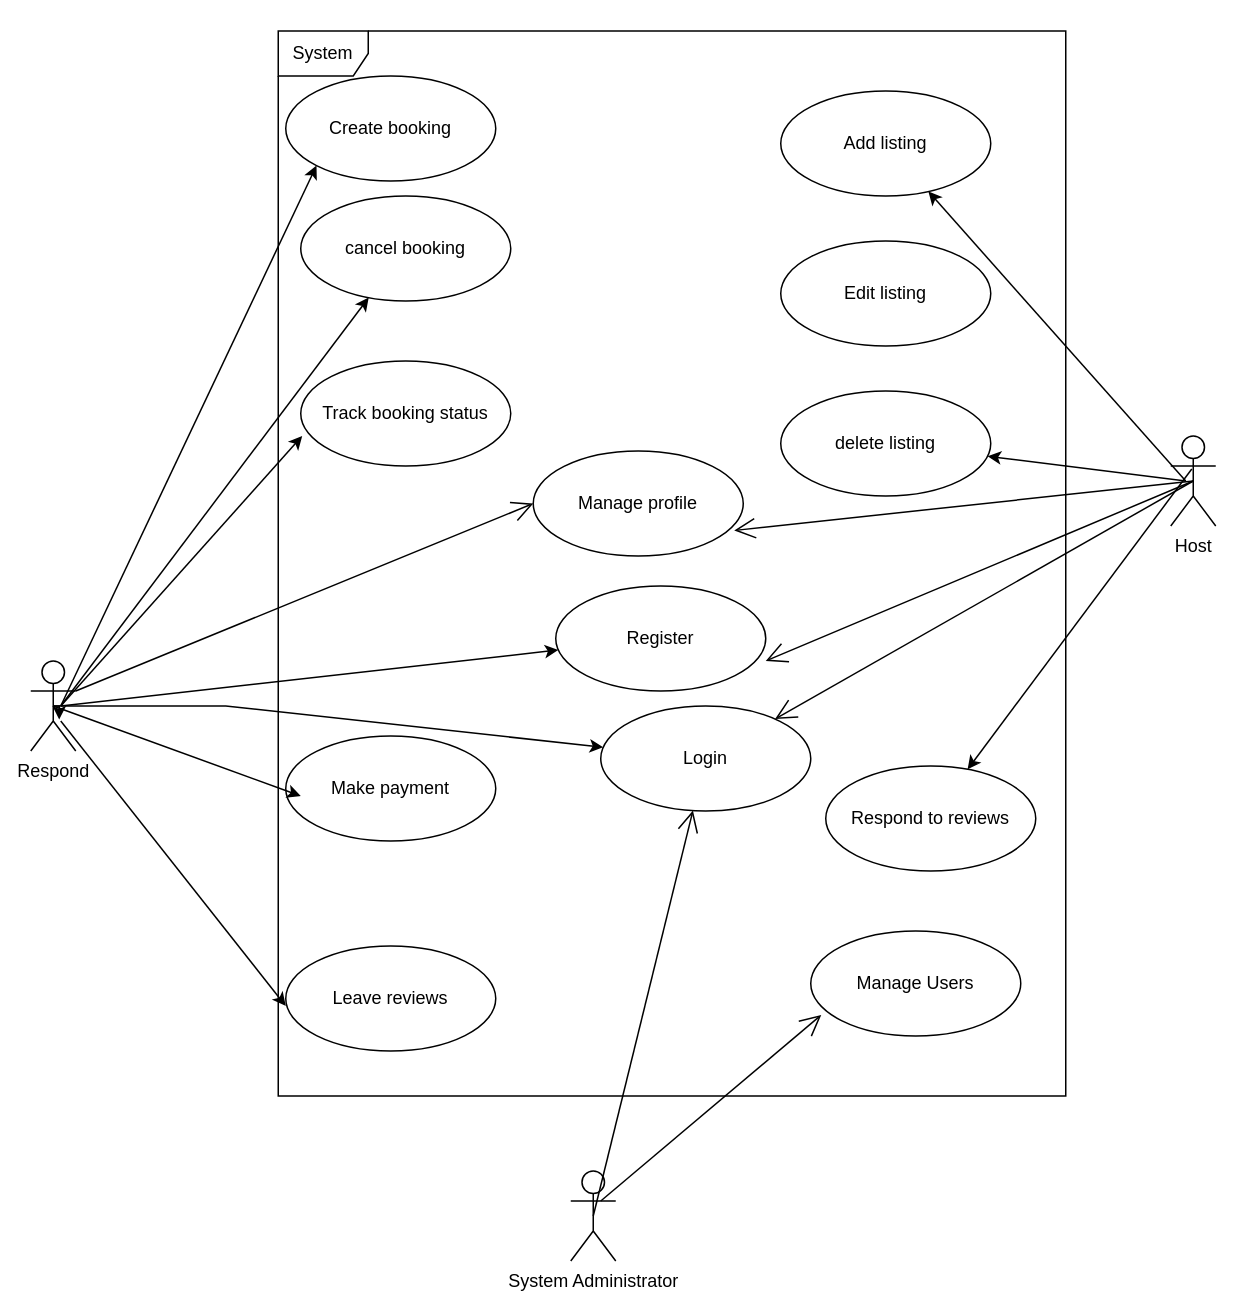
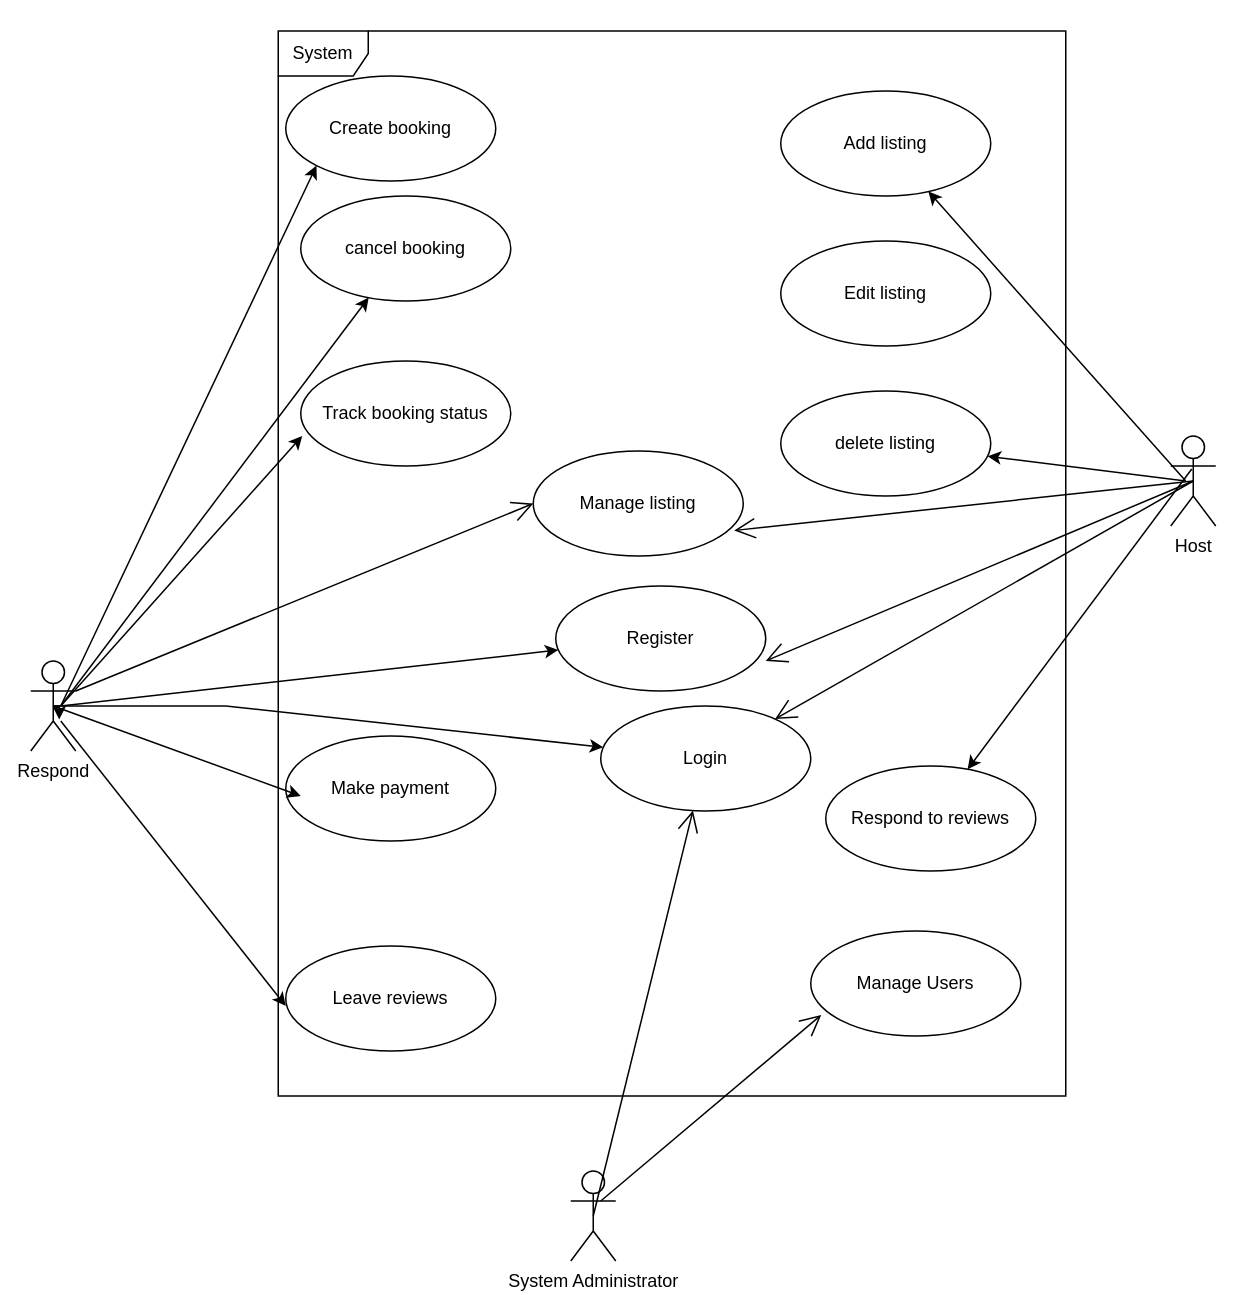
  <mxCell id="0" />
  <mxCell id="1" parent="0" />
  <mxCell id="2" value="System Administrator" style="shape=umlActor;verticalLabelPosition=bottom;verticalAlign=top;html=1;" parent="1" vertex="1"><mxGeometry x="380" y="780" width="30" height="60" as="geometry" /></mxCell>
  <mxCell id="3" value="System" style="shape=umlFrame;whiteSpace=wrap;html=1;pointerEvents=0;" parent="1" vertex="1"><mxGeometry x="185" y="20" width="525" height="710" as="geometry" /></mxCell>
  <mxCell id="4" value="Create booking" style="ellipse;whiteSpace=wrap;html=1;" parent="1" vertex="1"><mxGeometry x="190" y="50" width="140" height="70" as="geometry" /></mxCell>
  <mxCell id="5" value="cancel booking" style="ellipse;whiteSpace=wrap;html=1;" parent="1" vertex="1"><mxGeometry x="200" y="130" width="140" height="70" as="geometry" /></mxCell>
  <mxCell id="6" value="Track booking status" style="ellipse;whiteSpace=wrap;html=1;" parent="1" vertex="1"><mxGeometry x="200" y="240" width="140" height="70" as="geometry" /></mxCell>
  <mxCell id="7" value="Make payment" style="ellipse;whiteSpace=wrap;html=1;" parent="1" vertex="1"><mxGeometry x="190" y="490" width="140" height="70" as="geometry" /></mxCell>
  <mxCell id="8" value="Login" style="ellipse;whiteSpace=wrap;html=1;" parent="1" vertex="1"><mxGeometry x="400" y="470" width="140" height="70" as="geometry" /></mxCell>
  <mxCell id="9" value="Add listing" style="ellipse;whiteSpace=wrap;html=1;" parent="1" vertex="1"><mxGeometry x="520" y="60" width="140" height="70" as="geometry" /></mxCell>
  <mxCell id="10" value="Edit listing" style="ellipse;whiteSpace=wrap;html=1;" parent="1" vertex="1"><mxGeometry x="520" y="160" width="140" height="70" as="geometry" /></mxCell>
  <mxCell id="11" value="delete listing" style="ellipse;whiteSpace=wrap;html=1;" parent="1" vertex="1"><mxGeometry x="520" y="260" width="140" height="70" as="geometry" /></mxCell>
  <mxCell id="12" value="Respond to reviews" style="ellipse;whiteSpace=wrap;html=1;" parent="1" vertex="1"><mxGeometry x="550" y="510" width="140" height="70" as="geometry" /></mxCell>
- <mxCell id="13" value="Manage profile" style="ellipse;whiteSpace=wrap;html=1;" parent="1" vertex="1"><mxGeometry x="355" y="300" width="140" height="70" as="geometry" /></mxCell>
+ <mxCell id="13" value="Manage listing" style="ellipse;whiteSpace=wrap;html=1;" parent="1" vertex="1"><mxGeometry x="355" y="300" width="140" height="70" as="geometry" /></mxCell>
  <mxCell id="14" value="Leave reviews" style="ellipse;whiteSpace=wrap;html=1;" parent="1" vertex="1"><mxGeometry x="190" y="630" width="140" height="70" as="geometry" /></mxCell>
  <mxCell id="15" value="Register" style="ellipse;whiteSpace=wrap;html=1;" parent="1" vertex="1"><mxGeometry x="370" y="390" width="140" height="70" as="geometry" /></mxCell>
  <mxCell id="16" value="Respond" style="shape=umlActor;verticalLabelPosition=bottom;verticalAlign=top;html=1;" parent="1" vertex="1"><mxGeometry x="20" y="440" width="30" height="60" as="geometry" /></mxCell>
  <mxCell id="17" value="Manage Users" style="ellipse;whiteSpace=wrap;html=1;" parent="1" vertex="1"><mxGeometry x="540" y="620" width="140" height="70" as="geometry" /></mxCell>
  <mxCell id="18" value="" style="endArrow=classic;html=1;rounded=0;exitX=0.5;exitY=0.5;exitDx=0;exitDy=0;exitPerimeter=0;" parent="1" source="16" target="8" edge="1"><mxGeometry width="50" height="50" relative="1" as="geometry"><mxPoint x="400" y="680" as="sourcePoint" /><mxPoint x="150" y="470" as="targetPoint" /><Array as="points"><mxPoint x="150" y="470" /></Array></mxGeometry></mxCell>
  <mxCell id="19" value="" style="endArrow=classic;html=1;rounded=0;entryX=0.007;entryY=0.714;entryDx=0;entryDy=0;entryPerimeter=0;" parent="1" target="6" edge="1"><mxGeometry width="50" height="50" relative="1" as="geometry"><mxPoint x="40" y="470" as="sourcePoint" /><mxPoint x="90" y="420" as="targetPoint" /></mxGeometry></mxCell>
  <mxCell id="20" value="" style="endArrow=classic;html=1;rounded=0;" parent="1" target="5" edge="1"><mxGeometry width="50" height="50" relative="1" as="geometry"><mxPoint x="40" y="470" as="sourcePoint" /><mxPoint x="90" y="420" as="targetPoint" /></mxGeometry></mxCell>
  <mxCell id="21" style="edgeStyle=orthogonalEdgeStyle;rounded=0;orthogonalLoop=1;jettySize=auto;html=1;exitX=0.5;exitY=0.5;exitDx=0;exitDy=0;exitPerimeter=0;entryX=0.633;entryY=0.65;entryDx=0;entryDy=0;entryPerimeter=0;" parent="1" source="16" target="16" edge="1"><mxGeometry relative="1" as="geometry" /></mxCell>
  <mxCell id="22" value="" style="endArrow=classic;html=1;rounded=0;exitX=0.5;exitY=0.5;exitDx=0;exitDy=0;exitPerimeter=0;" parent="1" source="16" edge="1"><mxGeometry width="50" height="50" relative="1" as="geometry"><mxPoint x="150" y="580" as="sourcePoint" /><mxPoint x="200" y="530" as="targetPoint" /></mxGeometry></mxCell>
  <mxCell id="23" value="" style="endArrow=classic;html=1;rounded=0;" parent="1" edge="1"><mxGeometry width="50" height="50" relative="1" as="geometry"><mxPoint x="40" y="480" as="sourcePoint" /><mxPoint x="190" y="670" as="targetPoint" /></mxGeometry></mxCell>
  <mxCell id="24" value="" style="endArrow=classic;html=1;rounded=0;entryX=0;entryY=1;entryDx=0;entryDy=0;" parent="1" target="4" edge="1"><mxGeometry width="50" height="50" relative="1" as="geometry"><mxPoint x="40" y="470" as="sourcePoint" /><mxPoint x="90" y="420" as="targetPoint" /></mxGeometry></mxCell>
  <mxCell id="25" value="" style="endArrow=classic;html=1;rounded=0;" parent="1" target="15" edge="1"><mxGeometry width="50" height="50" relative="1" as="geometry"><mxPoint x="40" y="470" as="sourcePoint" /><mxPoint x="90" y="420" as="targetPoint" /></mxGeometry></mxCell>
  <mxCell id="26" value="" style="endArrow=classic;html=1;rounded=0;" parent="1" target="11" edge="1"><mxGeometry width="50" height="50" relative="1" as="geometry"><mxPoint x="790" y="320" as="sourcePoint" /><mxPoint x="850" y="270" as="targetPoint" /><Array as="points" /></mxGeometry></mxCell>
  <mxCell id="27" value="" style="endArrow=classic;html=1;rounded=0;" parent="1" target="9" edge="1"><mxGeometry width="50" height="50" relative="1" as="geometry"><mxPoint x="790" y="320" as="sourcePoint" /><mxPoint x="840" y="270" as="targetPoint" /></mxGeometry></mxCell>
  <mxCell id="28" value="" style="endArrow=classic;html=1;rounded=0;exitX=0.467;exitY=0.367;exitDx=0;exitDy=0;exitPerimeter=0;" parent="1" source="30" target="12" edge="1"><mxGeometry width="50" height="50" relative="1" as="geometry"><mxPoint x="400" y="440" as="sourcePoint" /><mxPoint x="450" y="390" as="targetPoint" /></mxGeometry></mxCell>
  <mxCell id="29" value="" style="endArrow=open;endFill=1;endSize=12;html=1;rounded=0;entryX=1;entryY=0.714;entryDx=0;entryDy=0;entryPerimeter=0;exitX=0.5;exitY=0.5;exitDx=0;exitDy=0;exitPerimeter=0;" parent="1" source="30" target="15" edge="1"><mxGeometry width="160" relative="1" as="geometry"><mxPoint x="810" y="320" as="sourcePoint" /><mxPoint x="970" y="320" as="targetPoint" /></mxGeometry></mxCell>
  <mxCell id="30" value="Host&lt;div&gt;&lt;br&gt;&lt;/div&gt;" style="shape=umlActor;verticalLabelPosition=bottom;verticalAlign=top;html=1;" parent="1" vertex="1"><mxGeometry x="780" y="290" width="30" height="60" as="geometry" /></mxCell>
  <mxCell id="31" value="" style="endArrow=open;endFill=1;endSize=12;html=1;rounded=0;exitX=0.5;exitY=0.5;exitDx=0;exitDy=0;exitPerimeter=0;entryX=0.957;entryY=0.757;entryDx=0;entryDy=0;entryPerimeter=0;" parent="1" source="30" target="13" edge="1"><mxGeometry width="160" relative="1" as="geometry"><mxPoint x="340" y="350" as="sourcePoint" /><mxPoint x="500" y="350" as="targetPoint" /></mxGeometry></mxCell>
  <mxCell id="32" value="" style="endArrow=open;endFill=1;endSize=12;html=1;rounded=0;entryX=0;entryY=0.5;entryDx=0;entryDy=0;" parent="1" target="13" edge="1"><mxGeometry width="160" relative="1" as="geometry"><mxPoint x="50" y="460" as="sourcePoint" /><mxPoint x="210" y="460" as="targetPoint" /></mxGeometry></mxCell>
  <mxCell id="33" value="" style="endArrow=open;endFill=1;endSize=12;html=1;rounded=0;exitX=0.5;exitY=0.5;exitDx=0;exitDy=0;exitPerimeter=0;" parent="1" source="2" target="8" edge="1"><mxGeometry width="160" relative="1" as="geometry"><mxPoint x="360" y="740" as="sourcePoint" /><mxPoint x="520" y="740" as="targetPoint" /></mxGeometry></mxCell>
  <mxCell id="34" value="" style="endArrow=open;endFill=1;endSize=12;html=1;rounded=0;entryX=0.05;entryY=0.8;entryDx=0;entryDy=0;entryPerimeter=0;" parent="1" target="17" edge="1"><mxGeometry width="160" relative="1" as="geometry"><mxPoint x="400" y="800" as="sourcePoint" /><mxPoint x="550" y="800" as="targetPoint" /></mxGeometry></mxCell>
  <mxCell id="35" value="" style="endArrow=open;endFill=1;endSize=12;html=1;rounded=0;exitX=0.5;exitY=0.5;exitDx=0;exitDy=0;exitPerimeter=0;" edge="1" parent="1" source="30" target="8"><mxGeometry width="160" relative="1" as="geometry"><mxPoint x="805" y="330" as="sourcePoint" /><mxPoint x="520" y="450" as="targetPoint" /><Array as="points" /></mxGeometry></mxCell>
